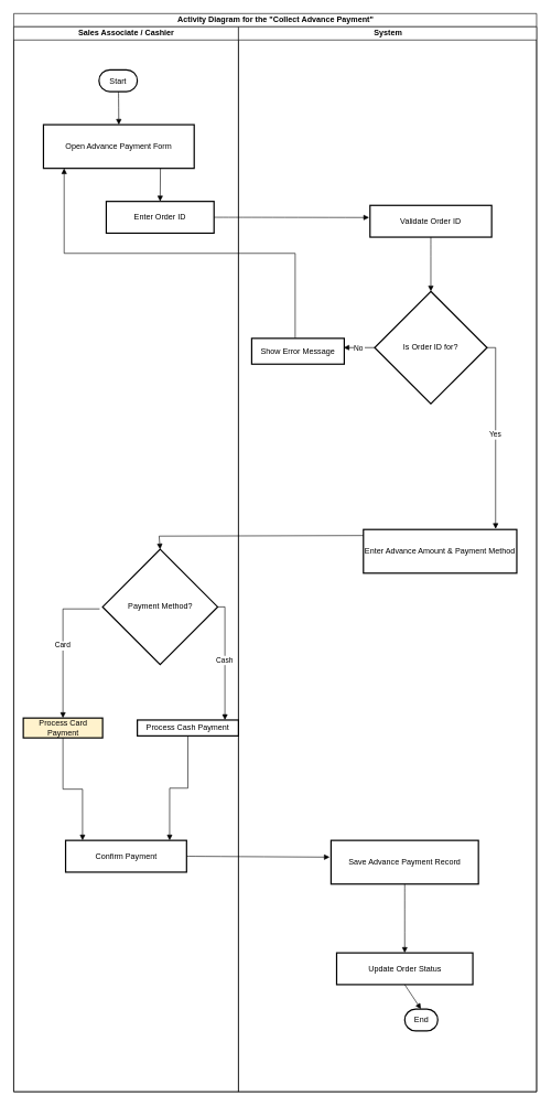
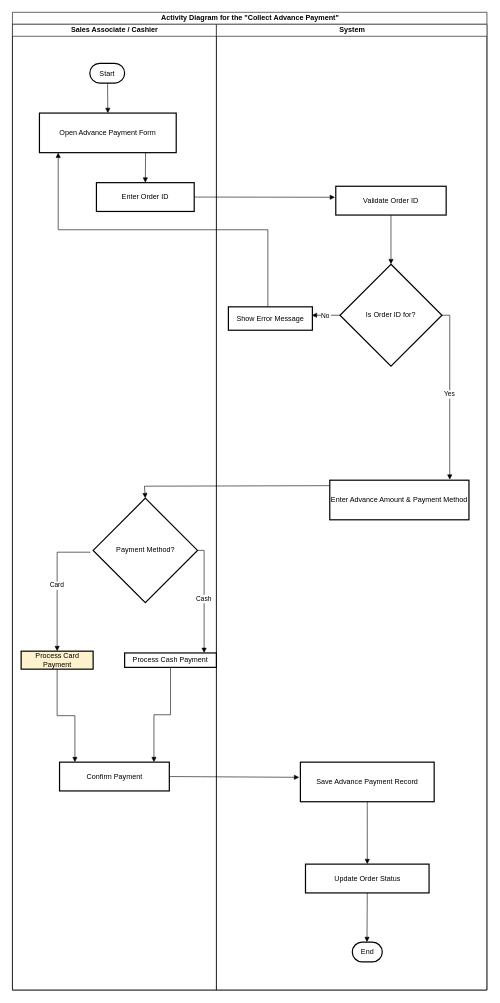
  <mxCell id="0" />
  <mxCell id="1" parent="0" />
  <mxCell id="2" value="Start" style="rounded=1;whiteSpace=wrap;arcSize=50;strokeWidth=2;" parent="1" vertex="1"><mxGeometry x="149" y="105" width="58" height="33" as="geometry" /></mxCell>
  <mxCell id="3" value="Open Advance Payment Form" style="whiteSpace=wrap;strokeWidth=2;" parent="1" vertex="1"><mxGeometry x="65" y="188" width="228" height="66" as="geometry" /></mxCell>
  <mxCell id="4" value="Enter Order ID" style="whiteSpace=wrap;strokeWidth=2;" parent="1" vertex="1"><mxGeometry x="160" y="304" width="163" height="48" as="geometry" /></mxCell>
  <mxCell id="5" value="" style="curved=1;startArrow=none;endArrow=block;exitX=0.51;exitY=1.01;entryX=0.5;entryY=0.01;rounded=0;" parent="1" source="2" target="3" edge="1"><mxGeometry relative="1" as="geometry"><Array as="points" /></mxGeometry></mxCell>
  <mxCell id="6" value="" style="startArrow=none;endArrow=block;exitX=0.776;exitY=1.006;entryX=0.5;entryY=0.01;rounded=0;exitDx=0;exitDy=0;exitPerimeter=0;" parent="1" source="3" target="4" edge="1"><mxGeometry relative="1" as="geometry" /></mxCell>
  <mxCell id="7" value="" style="curved=1;startArrow=none;endArrow=block;exitX=1;exitY=0.5;entryX=-0.007;entryY=0.382;rounded=0;exitDx=0;exitDy=0;entryDx=0;entryDy=0;entryPerimeter=0;" parent="1" source="4" target="20" edge="1"><mxGeometry relative="1" as="geometry"><Array as="points" /></mxGeometry></mxCell>
  <mxCell id="8" value="" style="startArrow=none;endArrow=block;exitX=0.47;exitY=0;entryX=0.13;entryY=1.01;rounded=0;edgeStyle=orthogonalEdgeStyle;" parent="1" source="25" target="3" edge="1"><mxGeometry relative="1" as="geometry" /></mxCell>
  <mxCell id="9" value="Activity Diagram for the &quot;Collect Advance Payment&quot;" style="swimlane;childLayout=stackLayout;resizeParent=1;resizeParentMax=0;startSize=20;html=1;" vertex="1" parent="1"><mxGeometry x="20" y="20" width="791" height="1630" as="geometry" /></mxCell>
  <mxCell id="10" value="Sales Associate / Cashier" style="swimlane;startSize=20;html=1;" vertex="1" parent="9"><mxGeometry y="20" width="340" height="1610" as="geometry" /></mxCell>
  <mxCell id="11" value="Payment Method?" style="rhombus;strokeWidth=2;whiteSpace=wrap;" parent="10" vertex="1"><mxGeometry x="134.5" y="790" width="174" height="174" as="geometry" /></mxCell>
  <mxCell id="12" value="Process Card Payment" style="whiteSpace=wrap;strokeWidth=2;fillColor=#fff2cc;" parent="10" vertex="1"><mxGeometry x="14.5" y="1045" width="120" height="30" as="geometry" /></mxCell>
  <mxCell id="13" value="Card" style="startArrow=none;endArrow=block;entryX=0.5;entryY=-0.01;rounded=0;edgeStyle=orthogonalEdgeStyle;" parent="10" target="12" edge="1"><mxGeometry relative="1" as="geometry"><mxPoint x="130.0" y="880" as="sourcePoint" /><Array as="points"><mxPoint x="75" y="880" /></Array></mxGeometry></mxCell>
  <mxCell id="14" value="Process Cash Payment" style="whiteSpace=wrap;strokeWidth=2;" parent="10" vertex="1"><mxGeometry x="187.0" y="1048" width="153" height="24" as="geometry" /></mxCell>
  <mxCell id="15" value="Cash" style="startArrow=none;endArrow=block;exitX=1;exitY=0.5;entryX=0.866;entryY=0;rounded=0;edgeStyle=orthogonalEdgeStyle;exitDx=0;exitDy=0;entryDx=0;entryDy=0;entryPerimeter=0;" parent="10" source="11" target="14" edge="1"><mxGeometry relative="1" as="geometry" /></mxCell>
  <mxCell id="16" value="Confirm Payment" style="whiteSpace=wrap;strokeWidth=2;" parent="10" vertex="1"><mxGeometry x="78.5" y="1230" width="183" height="48" as="geometry" /></mxCell>
  <mxCell id="17" value="" style="startArrow=none;endArrow=block;exitX=0.5;exitY=1;entryX=0.86;entryY=0;rounded=0;edgeStyle=orthogonalEdgeStyle;" parent="10" source="14" target="16" edge="1"><mxGeometry relative="1" as="geometry" /></mxCell>
  <mxCell id="18" value="" style="startArrow=none;endArrow=block;exitX=0.5;exitY=1;entryX=0.14;entryY=0;rounded=0;edgeStyle=orthogonalEdgeStyle;" parent="10" source="12" target="16" edge="1"><mxGeometry relative="1" as="geometry" /></mxCell>
  <mxCell id="19" value="System" style="swimlane;startSize=20;html=1;" vertex="1" parent="9"><mxGeometry x="340" y="20" width="451" height="1610" as="geometry" /></mxCell>
  <mxCell id="20" value="Validate Order ID" style="whiteSpace=wrap;strokeWidth=2;" parent="19" vertex="1"><mxGeometry x="199.0" y="270" width="184" height="48" as="geometry" /></mxCell>
  <mxCell id="21" value="Is Order ID for?" style="rhombus;strokeWidth=2;whiteSpace=wrap;" parent="19" vertex="1"><mxGeometry x="206.0" y="400" width="170" height="170" as="geometry" /></mxCell>
  <mxCell id="22" value="" style="curved=1;startArrow=none;endArrow=block;exitX=0.5;exitY=1;entryX=0.5;entryY=0;rounded=0;" parent="19" source="20" target="21" edge="1"><mxGeometry relative="1" as="geometry"><Array as="points" /></mxGeometry></mxCell>
  <mxCell id="23" value="Enter Advance Amount &amp; Payment Method" style="whiteSpace=wrap;strokeWidth=2;" parent="19" vertex="1"><mxGeometry x="189.0" y="760" width="232" height="66" as="geometry" /></mxCell>
  <mxCell id="24" value="Yes" style="startArrow=none;endArrow=block;exitX=1;exitY=0.5;rounded=0;exitDx=0;exitDy=0;entryX=0.862;entryY=-0.013;entryDx=0;entryDy=0;entryPerimeter=0;" parent="19" source="21" target="23" edge="1"><mxGeometry relative="1" as="geometry"><Array as="points"><mxPoint x="389" y="485" /></Array><mxPoint x="415.0" y="488" as="sourcePoint" /><mxPoint x="389.0" y="753" as="targetPoint" /></mxGeometry></mxCell>
  <mxCell id="25" value="Show Error Message" style="whiteSpace=wrap;strokeWidth=2;" parent="19" vertex="1"><mxGeometry x="20" y="471" width="140" height="39" as="geometry" /></mxCell>
  <mxCell id="26" value="No" style="startArrow=none;endArrow=block;exitX=0;exitY=0.5;rounded=0;exitDx=0;exitDy=0;" parent="19" source="21" edge="1"><mxGeometry relative="1" as="geometry"><mxPoint x="159" y="485" as="targetPoint" /></mxGeometry></mxCell>
  <mxCell id="27" value="Save Advance Payment Record" style="whiteSpace=wrap;strokeWidth=2;" parent="19" vertex="1"><mxGeometry x="140.0" y="1230" width="223" height="66" as="geometry" /></mxCell>
  <mxCell id="28" value="Update Order Status" style="whiteSpace=wrap;strokeWidth=2;" parent="19" vertex="1"><mxGeometry x="148.5" y="1400" width="206" height="48" as="geometry" /></mxCell>
  <mxCell id="29" value="" style="curved=1;startArrow=none;endArrow=block;exitX=0.5;exitY=1.01;entryX=0.5;entryY=0.01;rounded=0;" parent="19" source="27" target="28" edge="1"><mxGeometry relative="1" as="geometry"><Array as="points" /></mxGeometry></mxCell>
- <mxCell id="30" value="End" style="rounded=1;whiteSpace=wrap;arcSize=50;strokeWidth=2;" parent="19" vertex="1"><mxGeometry x="251.5" y="1485" width="50" height="33" as="geometry" /></mxCell>
+ <mxCell id="30" value="End" style="rounded=1;whiteSpace=wrap;arcSize=50;strokeWidth=2;" parent="19" vertex="1"><mxGeometry x="226.5" y="1530" width="50" height="33" as="geometry" /></mxCell>
  <mxCell id="31" value="" style="curved=1;startArrow=none;endArrow=block;exitX=0.5;exitY=1.02;entryX=0.49;entryY=-0.01;rounded=0;" parent="19" source="28" target="30" edge="1"><mxGeometry relative="1" as="geometry"><Array as="points" /></mxGeometry></mxCell>
  <mxCell id="32" value="" style="startArrow=none;endArrow=block;exitX=0.001;exitY=0.138;entryX=0.5;entryY=0;rounded=0;exitDx=0;exitDy=0;exitPerimeter=0;" parent="9" source="23" target="11" edge="1"><mxGeometry relative="1" as="geometry"><Array as="points"><mxPoint x="220.0" y="790" /></Array></mxGeometry></mxCell>
  <mxCell id="33" value="" style="curved=1;startArrow=none;endArrow=block;exitX=1;exitY=0.5;entryX=-0.009;entryY=0.383;rounded=0;exitDx=0;exitDy=0;entryDx=0;entryDy=0;entryPerimeter=0;" parent="9" source="16" target="27" edge="1"><mxGeometry relative="1" as="geometry"><Array as="points" /></mxGeometry></mxCell>
